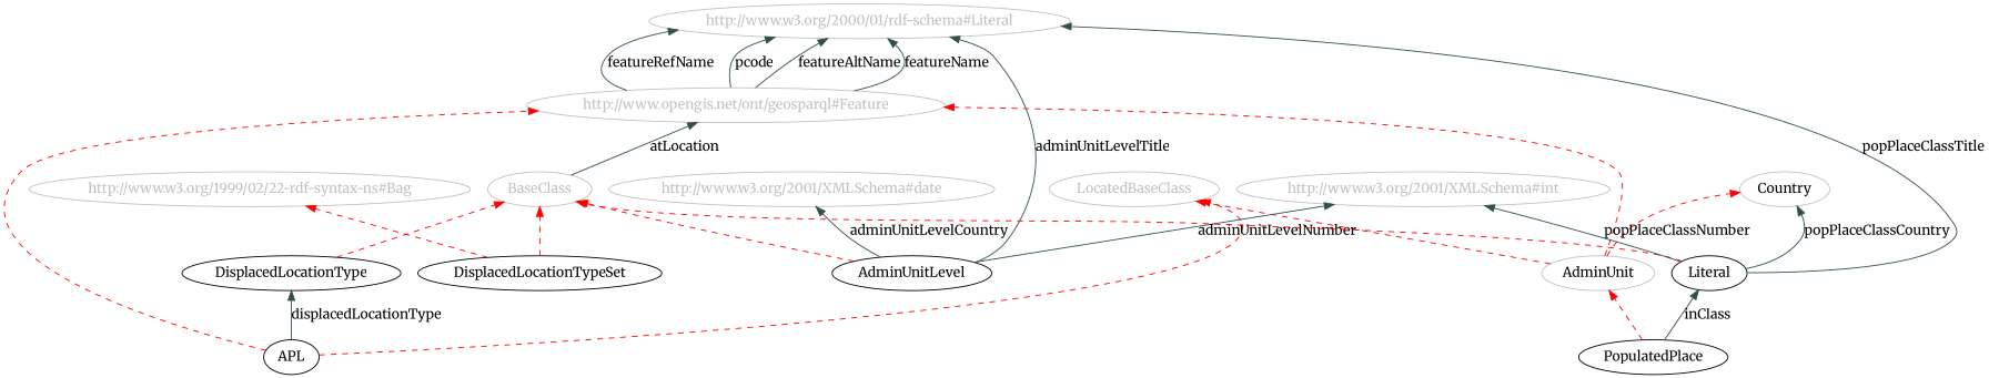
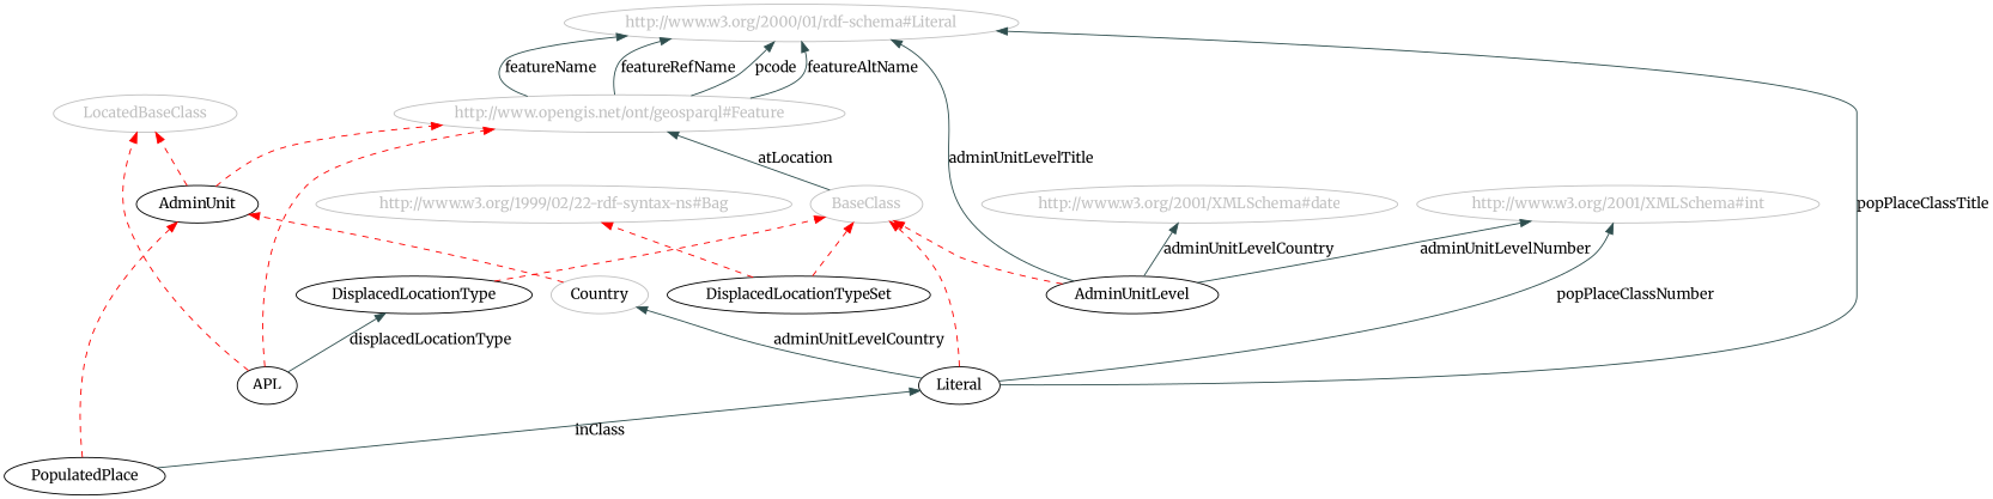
  digraph {
    fontname=Merriweather
    rankdir=BT
    node [color=gray fontname=Merriweather]
    edge [color=darkslategray fontname=Merriweather]
    "http://www.opengis.net/ont/geosparql#Feature" [fontcolor=gray]
    APL [color=""]
    LocatedBaseClass [fontcolor=gray]
    DisplacedLocationType [color=""]
    "http://www.w3.org/2000/01/rdf-schema#Literal" [fontcolor=gray]
    BaseClass [fontcolor=gray]
-   AdminUnit
+   AdminUnit [color=""]
    AdminUnitLevel [color=""]
    "http://www.w3.org/2001/XMLSchema#date" [fontcolor=gray]
    "http://www.w3.org/2001/XMLSchema#int" [fontcolor=gray]
    Country
    DisplacedLocationTypeSet [color=""]
    "http://www.w3.org/1999/02/22-rdf-syntax-ns#Bag" [fontcolor=gray]
    n14 [label=Literal color=""]
    PopulatedPlace [color=""]
    "http://www.opengis.net/ont/geosparql#Feature" -> "http://www.w3.org/2000/01/rdf-schema#Literal" [label=featureAltName]
    "http://www.opengis.net/ont/geosparql#Feature" -> "http://www.w3.org/2000/01/rdf-schema#Literal" [label=featureName]
    "http://www.opengis.net/ont/geosparql#Feature" -> "http://www.w3.org/2000/01/rdf-schema#Literal" [label=featureRefName]
    "http://www.opengis.net/ont/geosparql#Feature" -> "http://www.w3.org/2000/01/rdf-schema#Literal" [label=pcode]
    APL -> "http://www.opengis.net/ont/geosparql#Feature" [color=red style=dashed]
    APL -> LocatedBaseClass [color=red style=dashed]
    APL -> DisplacedLocationType [label=displacedLocationType]
    DisplacedLocationType -> BaseClass [color=red style=dashed]
    BaseClass -> "http://www.opengis.net/ont/geosparql#Feature" [label=atLocation]
    AdminUnit -> "http://www.opengis.net/ont/geosparql#Feature" [color=red style=dashed]
    AdminUnit -> LocatedBaseClass [color=red style=dashed]
    AdminUnitLevel -> "http://www.w3.org/2000/01/rdf-schema#Literal" [label=adminUnitLevelTitle]
    AdminUnitLevel -> BaseClass [color=red style=dashed]
    AdminUnitLevel -> "http://www.w3.org/2001/XMLSchema#date" [label=adminUnitLevelCountry]
    AdminUnitLevel -> "http://www.w3.org/2001/XMLSchema#int" [label=adminUnitLevelNumber]
-   AdminUnit -> Country [color=red style=dashed]
+   Country -> AdminUnit [color=red style=dashed]
    DisplacedLocationTypeSet -> BaseClass [color=red style=dashed]
    DisplacedLocationTypeSet -> "http://www.w3.org/1999/02/22-rdf-syntax-ns#Bag" [color=red style=dashed]
    n14 -> "http://www.w3.org/2000/01/rdf-schema#Literal" [label=popPlaceClassTitle]
    n14 -> BaseClass [color=red style=dashed]
    n14 -> "http://www.w3.org/2001/XMLSchema#int" [label=popPlaceClassNumber]
-   n14 -> Country [label=popPlaceClassCountry]
+   n14 -> Country [label=adminUnitLevelCountry]
    PopulatedPlace -> AdminUnit [color=red style=dashed]
    PopulatedPlace -> n14 [label=inClass]
  }
